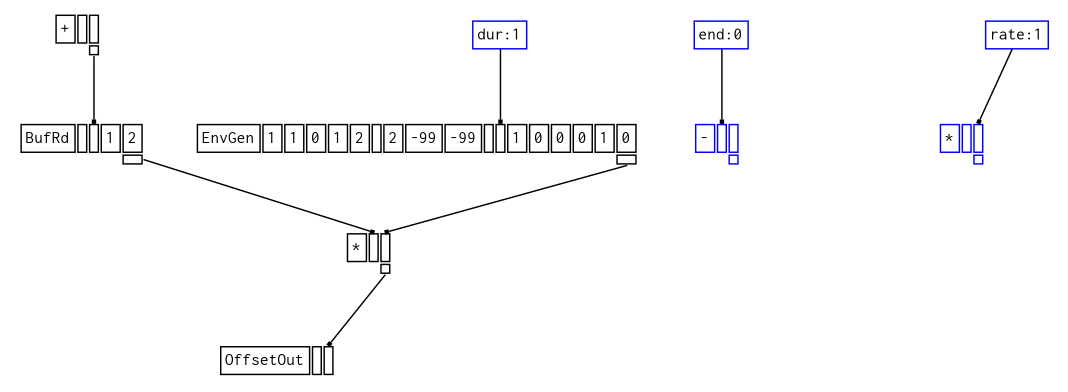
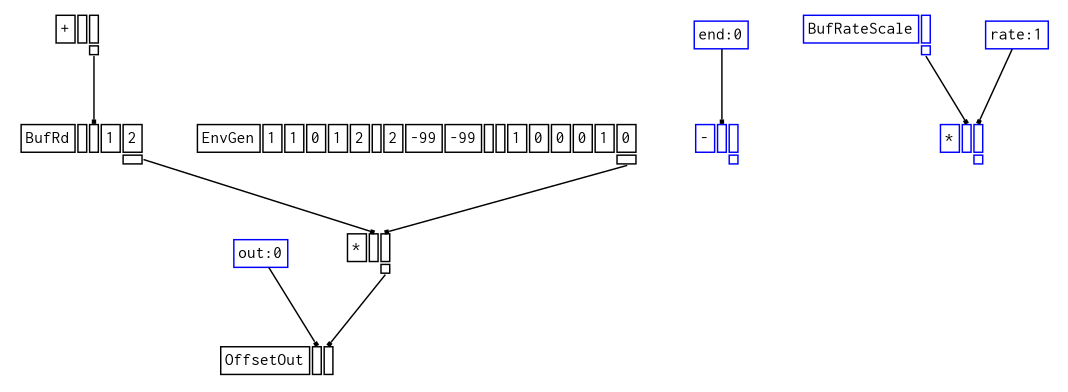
  digraph {
    splines=false
    node [color=blue fontname=Courier fontsize=12 shape=plaintext]
    edge [arrowhead=box arrowsize=0.25 headport=i_1 tailport=o_0]
-   n1 [label=<<TABLE BORDER="0" CELLBORDER="1"><TR><TD PORT="o_0">dur:1</TD></TR></TABLE>>]
    n2 [color=black label=<<TABLE BORDER="0" CELLBORDER="1"><TR><TD>EnvGen</TD><TD ID="u_17:K_0">1</TD><TD ID="u_17:K_1">1</TD><TD ID="u_17:K_2">0</TD><TD ID="u_17:K_3">1</TD><TD ID="u_17:K_4">2</TD><TD PORT="i_5" ID="u_17:i_5"></TD><TD ID="u_17:K_6">2</TD><TD ID="u_17:K_7">-99</TD><TD ID="u_17:K_8">-99</TD><TD PORT="i_9" ID="u_17:i_9"></TD><TD PORT="i_10" ID="u_17:i_10"></TD><TD ID="u_17:K_11">1</TD><TD ID="u_17:K_12">0</TD><TD ID="u_17:K_13">0</TD><TD ID="u_17:K_14">0</TD><TD ID="u_17:K_15">1</TD><TD ID="u_17:K_16">0</TD></TR><TR><TD BORDER="0"></TD><TD BORDER="0"></TD><TD BORDER="0"></TD><TD BORDER="0"></TD><TD BORDER="0"></TD><TD BORDER="0"></TD><TD BORDER="0"></TD><TD BORDER="0"></TD><TD BORDER="0"></TD><TD BORDER="0"></TD><TD BORDER="0"></TD><TD BORDER="0"></TD><TD BORDER="0"></TD><TD BORDER="0"></TD><TD BORDER="0"></TD><TD BORDER="0"></TD><TD BORDER="0"></TD><TD PORT="o_0" ID="u_17:o_0"></TD></TR></TABLE>>]
    n3 [color=black label=<<TABLE BORDER="0" CELLBORDER="1"><TR><TD>*</TD><TD PORT="i_0" ID="u_18:i_0"></TD><TD PORT="i_1" ID="u_18:i_1"></TD></TR><TR><TD BORDER="0"></TD><TD BORDER="0"></TD><TD PORT="o_0" ID="u_18:o_0"></TD></TR></TABLE>>]
    n4 [label=<<TABLE BORDER="0" CELLBORDER="1"><TR><TD>-</TD><TD PORT="i_0" ID="u_8:i_0"></TD><TD PORT="i_1" ID="u_8:i_1"></TD></TR><TR><TD BORDER="0"></TD><TD BORDER="0"></TD><TD PORT="o_0" ID="u_8:o_0"></TD></TR></TABLE>>]
    n5 [color=black label=<<TABLE BORDER="0" CELLBORDER="1"><TR><TD>+</TD><TD PORT="i_0" ID="u_10:i_0"></TD><TD PORT="i_1" ID="u_10:i_1"></TD></TR><TR><TD BORDER="0"></TD><TD BORDER="0"></TD><TD PORT="o_0" ID="u_10:o_0"></TD></TR></TABLE>>]
    n6 [color=black label=<<TABLE BORDER="0" CELLBORDER="1"><TR><TD>BufRd</TD><TD PORT="i_0" ID="u_13:i_0"></TD><TD PORT="i_1" ID="u_13:i_1"></TD><TD ID="u_13:K_2">1</TD><TD ID="u_13:K_3">2</TD></TR><TR><TD BORDER="0"></TD><TD BORDER="0"></TD><TD BORDER="0"></TD><TD BORDER="0"></TD><TD PORT="o_0" ID="u_13:o_0"></TD></TR></TABLE>>]
    n7 [label=<<TABLE BORDER="0" CELLBORDER="1"><TR><TD PORT="o_0">end:0</TD></TR></TABLE>>]
    n8 [label=<<TABLE BORDER="0" CELLBORDER="1"><TR><TD PORT="o_0">rate:1</TD></TR></TABLE>>]
    n9 [label=<<TABLE BORDER="0" CELLBORDER="1"><TR><TD>*</TD><TD PORT="i_0" ID="u_5:i_0"></TD><TD PORT="i_1" ID="u_5:i_1"></TD></TR><TR><TD BORDER="0"></TD><TD BORDER="0"></TD><TD PORT="o_0" ID="u_5:o_0"></TD></TR></TABLE>>]
+   n10 [label=<<TABLE BORDER="0" CELLBORDER="1"><TR><TD>BufRateScale</TD><TD PORT="i_0" ID="u_3:i_0"></TD></TR><TR><TD BORDER="0"></TD><TD PORT="o_0" ID="u_3:o_0"></TD></TR></TABLE>>]
+   n11 [label=<<TABLE BORDER="0" CELLBORDER="1"><TR><TD PORT="o_0">out:0</TD></TR></TABLE>>]
    n12 [color=black label=<<TABLE BORDER="0" CELLBORDER="1"><TR><TD>OffsetOut</TD><TD PORT="i_0" ID="u_19:i_0"></TD><TD PORT="i_1" ID="u_19:i_1"></TD></TR></TABLE>>]
-   n1 -> n2 [headport=i_10]
    n2 -> n3
    n3 -> n12
    n5 -> n6
    n6 -> n3 [headport=i_0]
    n7 -> n4 [headport=i_0]
    n8 -> n9
+   n10 -> n9 [headport=i_0]
+   n11 -> n12 [headport=i_0]
  }
